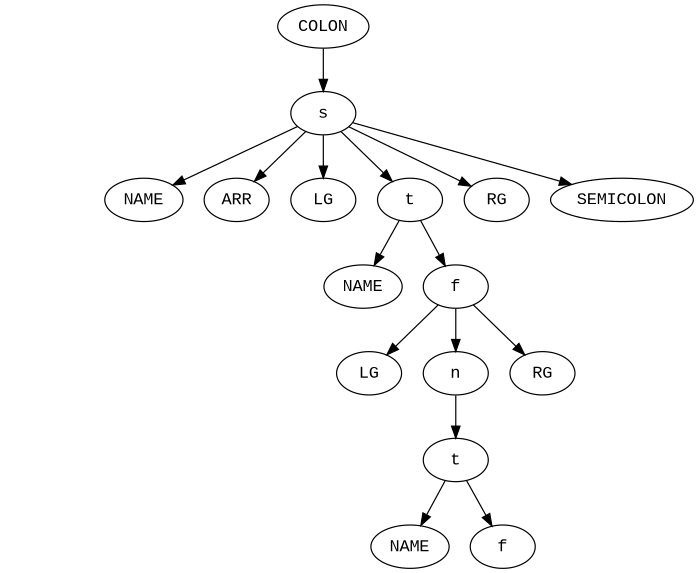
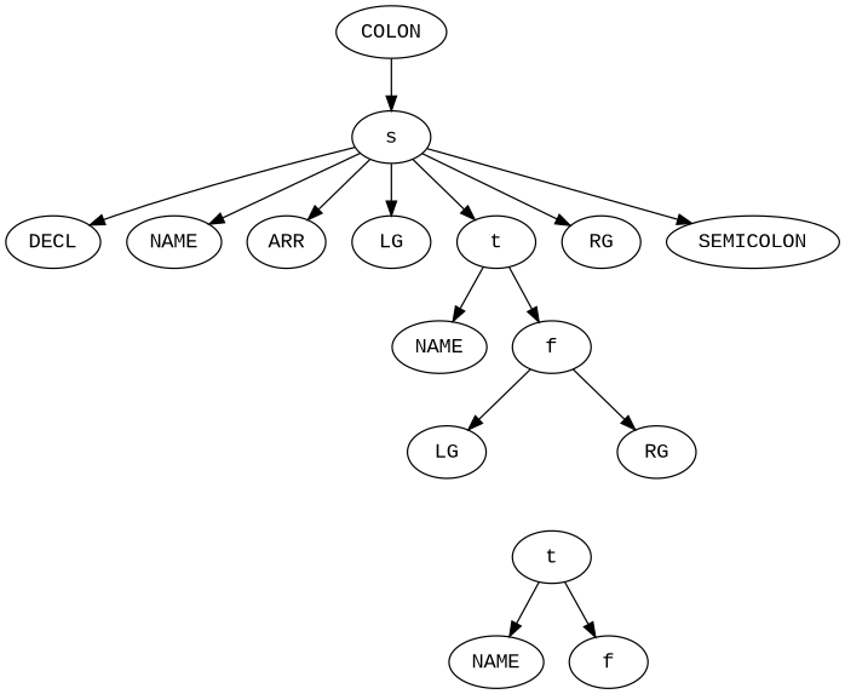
  digraph {
    fontname="Liberation Mono"
    node [fontname="Liberation Mono"]
    edge [fontname="Liberation Mono"]
    n1 [label=s]
+   n2 [label=DECL]
    n3 [label=NAME]
    n4 [label=ARR]
    n5 [label=LG]
    n6 [label=t]
    n7 [label=RG]
    n8 [label=SEMICOLON]
    n9 [label=COLON]
    n10 [label=NAME]
    n11 [label=f]
    n12 [label=LG]
-   n13 [label=n]
    n14 [label=RG]
    n15 [label=t]
    n16 [label=NAME]
    n17 [label=f]
+   n1 -> n2
    n1 -> n3
    n1 -> n4
    n1 -> n5
    n1 -> n6
    n1 -> n7
    n1 -> n8
    n6 -> n10
    n6 -> n11
    n9 -> n1
    n11 -> n12
-   n11 -> n13
    n11 -> n14
-   n13 -> n15
    n15 -> n16
    n15 -> n17
  }
